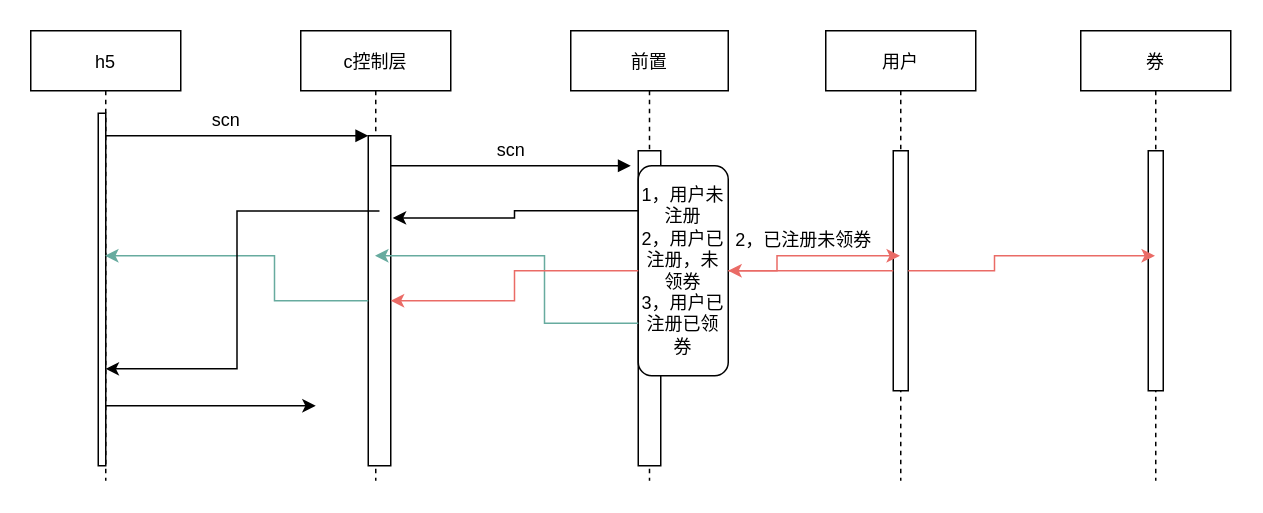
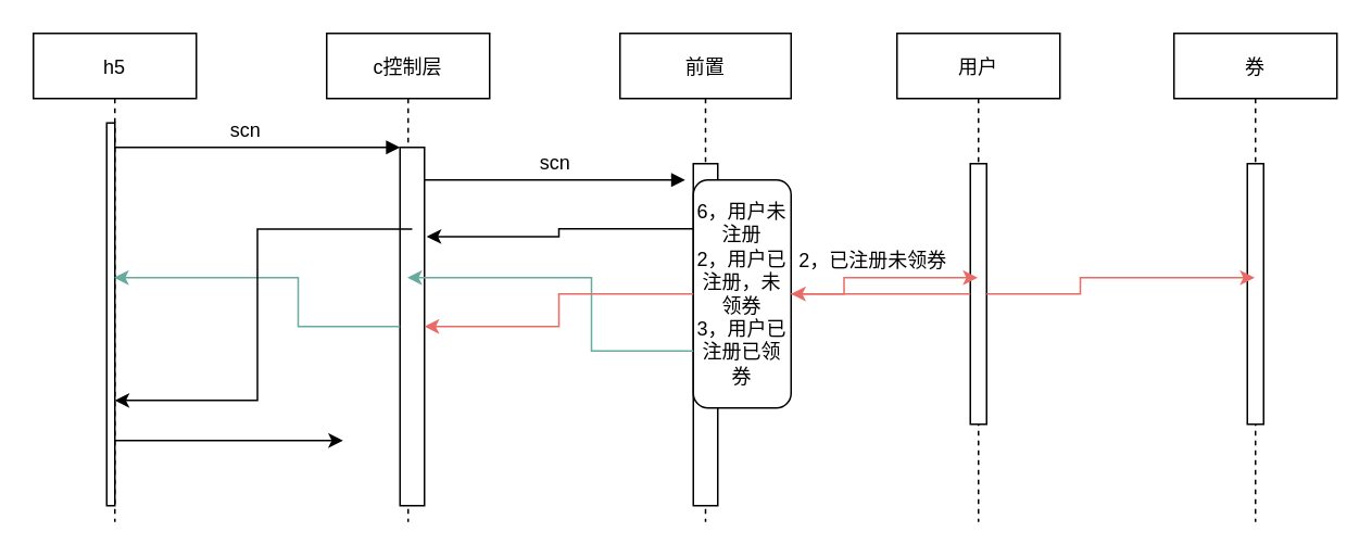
  <mxCell id="0" />
  <mxCell id="1" parent="0" />
  <mxCell id="2" value="h5" style="shape=umlLifeline;perimeter=lifelinePerimeter;container=1;collapsible=0;recursiveResize=0;rounded=0;shadow=0;strokeWidth=1;" parent="1" vertex="1"><mxGeometry x="20" y="20" width="100" height="300" as="geometry" /></mxCell>
  <mxCell id="3" value="" style="points=[];perimeter=orthogonalPerimeter;rounded=0;shadow=0;strokeWidth=1;" parent="2" vertex="1"><mxGeometry x="45" y="55" width="5" height="235" as="geometry" /></mxCell>
  <mxCell id="4" value="c控制层" style="shape=umlLifeline;perimeter=lifelinePerimeter;container=1;collapsible=0;recursiveResize=0;rounded=0;shadow=0;strokeWidth=1;" parent="1" vertex="1"><mxGeometry x="200" y="20" width="100" height="300" as="geometry" /></mxCell>
  <mxCell id="5" value="" style="points=[];perimeter=orthogonalPerimeter;rounded=0;shadow=0;strokeWidth=1;" parent="4" vertex="1"><mxGeometry x="45" y="70" width="15" height="220" as="geometry" /></mxCell>
  <mxCell id="6" value="" style="verticalAlign=bottom;endArrow=block;entryX=0;entryY=0;shadow=0;strokeWidth=1;" parent="1" source="3" target="5" edge="1"><mxGeometry relative="1" as="geometry"><mxPoint x="175" y="100" as="sourcePoint" /></mxGeometry></mxCell>
  <mxCell id="7" value="scn" style="text;html=1;align=center;verticalAlign=middle;resizable=0;points=[];autosize=1;strokeColor=none;fillColor=none;" vertex="1" parent="1"><mxGeometry x="135" y="70" width="30" height="20" as="geometry" /></mxCell>
  <mxCell id="8" value="前置" style="shape=umlLifeline;perimeter=lifelinePerimeter;container=1;collapsible=0;recursiveResize=0;rounded=0;shadow=0;strokeWidth=1;" vertex="1" parent="1"><mxGeometry x="380" y="20" width="105" height="300" as="geometry" /></mxCell>
  <mxCell id="9" value="" style="points=[];perimeter=orthogonalPerimeter;rounded=0;shadow=0;strokeWidth=1;" vertex="1" parent="8"><mxGeometry x="45" y="80" width="15" height="210" as="geometry" /></mxCell>
- <mxCell id="10" value="1，用户未注册&lt;br&gt;2，用户已注册，未领券&lt;br&gt;3，用户已注册已领券" style="rounded=1;whiteSpace=wrap;html=1;" vertex="1" parent="8"><mxGeometry x="45" y="90" width="60" height="140" as="geometry" /></mxCell>
+ <mxCell id="10" value="6，用户未注册&lt;br&gt;2，用户已注册，未领券&lt;br&gt;3，用户已注册已领券" style="rounded=1;whiteSpace=wrap;html=1;" vertex="1" parent="8"><mxGeometry x="45" y="90" width="60" height="140" as="geometry" /></mxCell>
  <mxCell id="11" value="" style="verticalAlign=bottom;endArrow=block;entryX=0;entryY=0;shadow=0;strokeWidth=1;" edge="1" parent="1"><mxGeometry relative="1" as="geometry"><mxPoint x="260" y="110" as="sourcePoint" /><mxPoint x="420" y="110" as="targetPoint" /></mxGeometry></mxCell>
  <mxCell id="12" value="scn" style="text;html=1;align=center;verticalAlign=middle;resizable=0;points=[];autosize=1;strokeColor=none;fillColor=none;" vertex="1" parent="1"><mxGeometry x="325" y="90" width="30" height="20" as="geometry" /></mxCell>
  <mxCell id="13" value="用户" style="shape=umlLifeline;perimeter=lifelinePerimeter;container=1;collapsible=0;recursiveResize=0;rounded=0;shadow=0;strokeWidth=1;" vertex="1" parent="1"><mxGeometry x="550" y="20" width="100" height="300" as="geometry" /></mxCell>
  <mxCell id="14" value="" style="points=[];perimeter=orthogonalPerimeter;rounded=0;shadow=0;strokeWidth=1;" vertex="1" parent="13"><mxGeometry x="45" y="80" width="10" height="160" as="geometry" /></mxCell>
  <mxCell id="15" value="券" style="shape=umlLifeline;perimeter=lifelinePerimeter;container=1;collapsible=0;recursiveResize=0;rounded=0;shadow=0;strokeWidth=1;" vertex="1" parent="1"><mxGeometry x="720" y="20" width="100" height="300" as="geometry" /></mxCell>
  <mxCell id="16" value="" style="points=[];perimeter=orthogonalPerimeter;rounded=0;shadow=0;strokeWidth=1;" vertex="1" parent="15"><mxGeometry x="45" y="80" width="10" height="160" as="geometry" /></mxCell>
  <mxCell id="17" style="edgeStyle=orthogonalEdgeStyle;rounded=0;orthogonalLoop=1;jettySize=auto;html=1;strokeColor=#EA6B66;" edge="1" parent="1" source="10" target="13"><mxGeometry relative="1" as="geometry" /></mxCell>
  <mxCell id="18" value="2，已注册未领券" style="text;html=1;align=center;verticalAlign=middle;resizable=0;points=[];autosize=1;strokeColor=none;fillColor=none;" vertex="1" parent="1"><mxGeometry x="480" y="150" width="110" height="20" as="geometry" /></mxCell>
  <mxCell id="19" style="edgeStyle=orthogonalEdgeStyle;rounded=0;orthogonalLoop=1;jettySize=auto;html=1;exitX=0;exitY=0.75;exitDx=0;exitDy=0;fillColor=#67AB9F;strokeColor=#67AB9F;" edge="1" parent="1" source="10" target="4"><mxGeometry relative="1" as="geometry" /></mxCell>
  <mxCell id="20" style="edgeStyle=orthogonalEdgeStyle;rounded=0;orthogonalLoop=1;jettySize=auto;html=1;fillColor=#67AB9F;strokeColor=#67AB9F;" edge="1" parent="1" source="5" target="2"><mxGeometry relative="1" as="geometry" /></mxCell>
  <mxCell id="21" style="edgeStyle=orthogonalEdgeStyle;rounded=0;orthogonalLoop=1;jettySize=auto;html=1;entryX=1;entryY=0.5;entryDx=0;entryDy=0;strokeColor=#EA6B66;fillColor=#EA6B66;" edge="1" parent="1" source="14" target="10"><mxGeometry relative="1" as="geometry" /></mxCell>
  <mxCell id="22" style="edgeStyle=orthogonalEdgeStyle;rounded=0;orthogonalLoop=1;jettySize=auto;html=1;strokeColor=#EA6B66;fillColor=#EA6B66;" edge="1" parent="1" source="14" target="15"><mxGeometry relative="1" as="geometry" /></mxCell>
  <mxCell id="23" style="edgeStyle=orthogonalEdgeStyle;rounded=0;orthogonalLoop=1;jettySize=auto;html=1;strokeColor=#EA6B66;fillColor=#EA6B66;" edge="1" parent="1" source="10" target="5"><mxGeometry relative="1" as="geometry" /></mxCell>
  <mxCell id="24" style="edgeStyle=orthogonalEdgeStyle;rounded=0;orthogonalLoop=1;jettySize=auto;html=1;entryX=1.086;entryY=0.249;entryDx=0;entryDy=0;entryPerimeter=0;strokeColor=#000000;fillColor=#EA6B66;exitX=0;exitY=0.214;exitDx=0;exitDy=0;exitPerimeter=0;" edge="1" parent="1" source="10" target="5"><mxGeometry relative="1" as="geometry" /></mxCell>
  <mxCell id="25" style="edgeStyle=orthogonalEdgeStyle;rounded=0;orthogonalLoop=1;jettySize=auto;html=1;entryX=0.971;entryY=0.725;entryDx=0;entryDy=0;entryPerimeter=0;strokeColor=#000000;fillColor=#EA6B66;exitX=0.5;exitY=0.228;exitDx=0;exitDy=0;exitPerimeter=0;" edge="1" parent="1" source="5" target="3"><mxGeometry relative="1" as="geometry"><mxPoint x="190" y="126" as="sourcePoint" /></mxGeometry></mxCell>
  <mxCell id="26" style="edgeStyle=orthogonalEdgeStyle;rounded=0;orthogonalLoop=1;jettySize=auto;html=1;strokeColor=#000000;fillColor=#EA6B66;" edge="1" parent="1" source="3"><mxGeometry relative="1" as="geometry"><mxPoint x="210" y="270" as="targetPoint" /><Array as="points"><mxPoint x="80" y="270" /><mxPoint x="80" y="270" /></Array></mxGeometry></mxCell>
